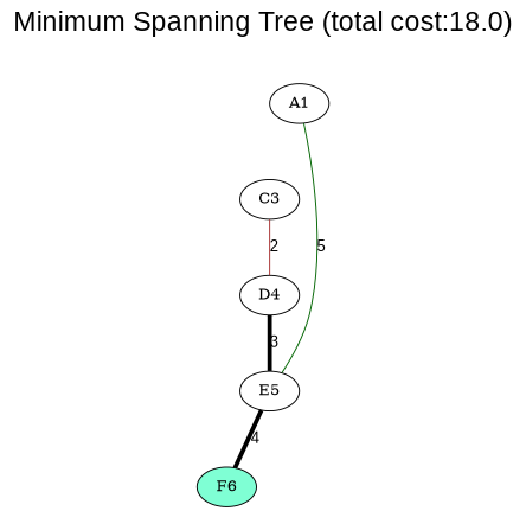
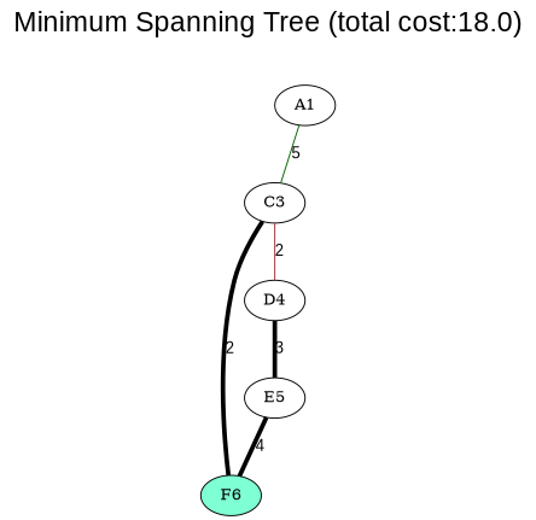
  graph {
    fontname=Arial
    fontsize=25
    fontweight=bold
    label="Minimum Spanning Tree (total cost:18.0)"
    labelloc=t
    splines=true
    node [fillcolor=white style=filled]
    edge [color=black fontname=Arial penwidth=4.0]
    F6 [fillcolor=aquamarine]
    C3
    D4
    E5
    A1
+   C3 -- F6 [label=2]
    C3 -- D4 [color=brown label=2 penwidth=1.0]
    D4 -- E5 [label=3]
    E5 -- F6 [label=4]
-   A1 -- E5 [color=darkgreen label=5 penwidth=1.0]
+   A1 -- C3 [color=darkgreen label=5 penwidth=1.0]
  }
